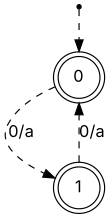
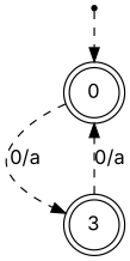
  digraph {
    fontname=Inter
    nodesep=1
    rankdir=TB
    node [fontname=Inter shape=doublecircle]
    edge [fontname=Inter style=dashed]
    superstart [shape=point]
    0
-   1
+   1 [label=3]
    superstart -> 0
    0 -> 1 [label="0/a"]
    1 -> 0 [label="0/a"]
  }
